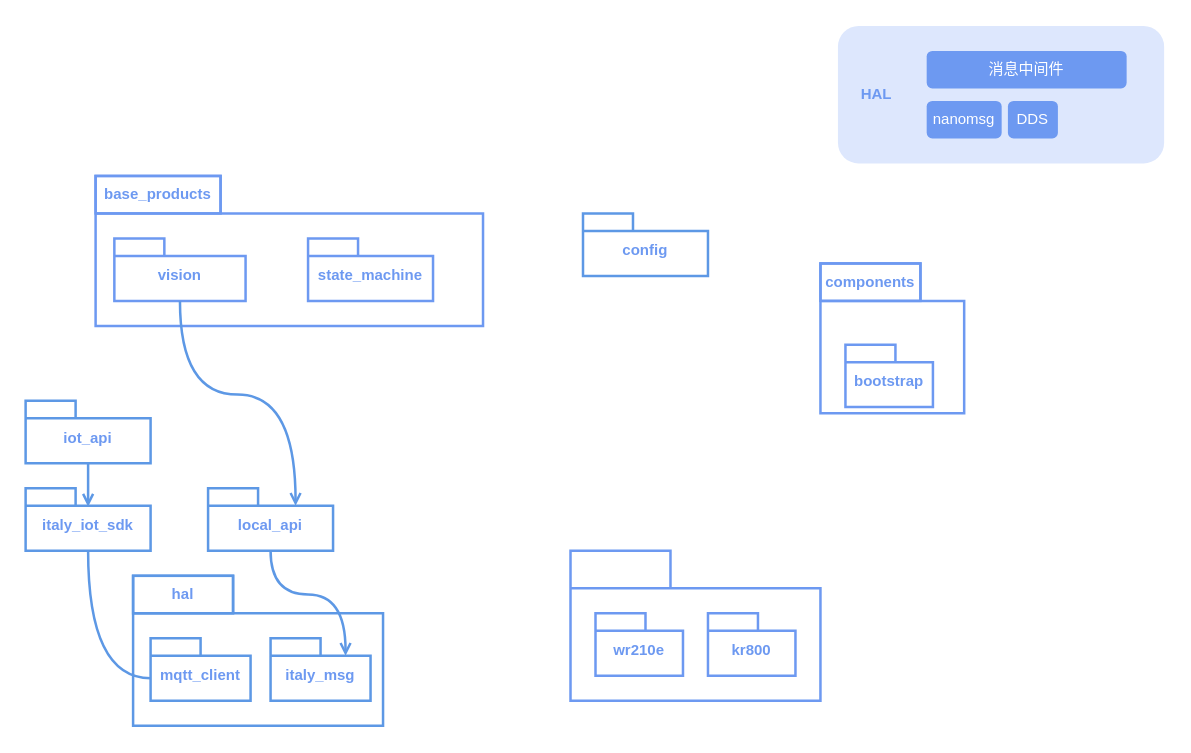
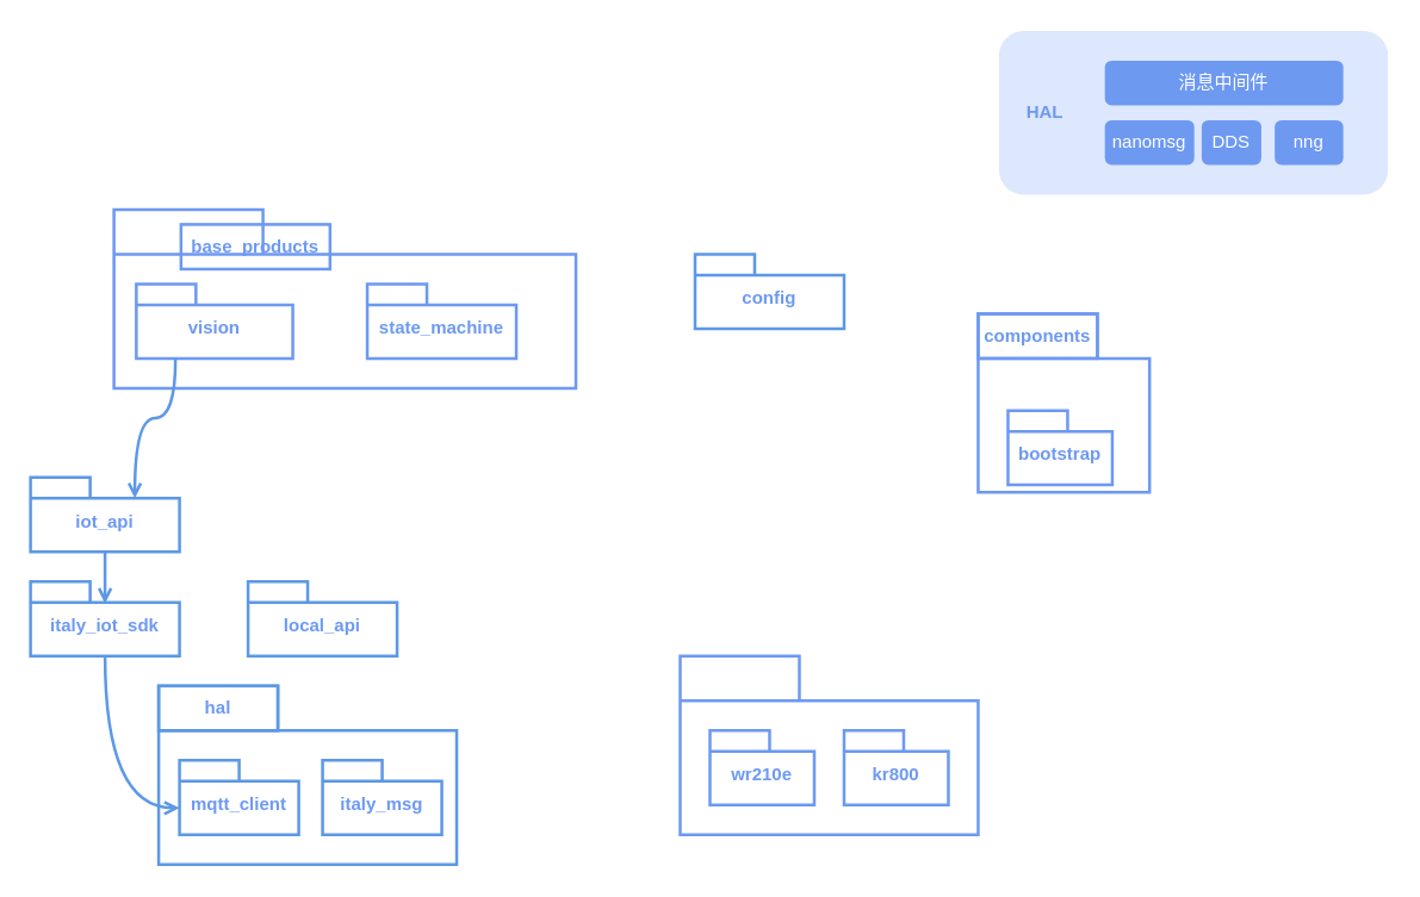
  <mxCell id="0" />
  <mxCell id="1" parent="0" />
  <mxCell id="2" value="" style="shape=folder;fontStyle=1;spacingTop=10;tabWidth=100;tabHeight=30;tabPosition=left;html=1;whiteSpace=wrap;strokeColor=#6d99f1;strokeWidth=2;fontColor=#6d99f1;" vertex="1" parent="1"><mxGeometry x="76" y="140" width="310" height="120" as="geometry" /></mxCell>
- <mxCell id="3" value="&lt;b&gt;base_products&lt;/b&gt;" style="text;html=1;strokeColor=#6d99f1;fillColor=none;align=center;verticalAlign=middle;whiteSpace=wrap;rounded=0;strokeWidth=2;fontColor=#6d99f1;" vertex="1" parent="1"><mxGeometry x="76" y="140" width="100" height="30" as="geometry" /></mxCell>
+ <mxCell id="3" value="&lt;b&gt;base_products&lt;/b&gt;" style="text;html=1;strokeColor=#6d99f1;fillColor=none;align=center;verticalAlign=middle;whiteSpace=wrap;rounded=0;strokeWidth=2;fontColor=#6d99f1;" vertex="1" parent="1"><mxGeometry x="121" y="150" width="100" height="30" as="geometry" /></mxCell>
  <mxCell id="4" value="state_machine" style="shape=folder;fontStyle=1;spacingTop=10;tabWidth=40;tabHeight=14;tabPosition=left;html=1;whiteSpace=wrap;strokeColor=#6d99f1;strokeWidth=2;fontColor=#6d99f1;" vertex="1" parent="1"><mxGeometry x="246" y="190" width="100" height="50" as="geometry" /></mxCell>
  <mxCell id="5" value="vision" style="shape=folder;fontStyle=1;spacingTop=10;tabWidth=40;tabHeight=14;tabPosition=left;html=1;whiteSpace=wrap;strokeColor=#6d99f1;strokeWidth=2;fontColor=#6d99f1;" vertex="1" parent="1"><mxGeometry x="91" y="190" width="105" height="50" as="geometry" /></mxCell>
  <mxCell id="6" value="" style="shape=folder;fontStyle=1;spacingTop=10;tabWidth=80;tabHeight=30;tabPosition=left;html=1;whiteSpace=wrap;strokeColor=#6d99f1;strokeWidth=2;fontColor=#6d99f1;" vertex="1" parent="1"><mxGeometry x="456" y="440" width="200" height="120" as="geometry" /></mxCell>
  <mxCell id="7" value="wr210e" style="shape=folder;fontStyle=1;spacingTop=10;tabWidth=40;tabHeight=14;tabPosition=left;html=1;whiteSpace=wrap;strokeColor=#6d99f1;strokeWidth=2;fontColor=#6d99f1;" vertex="1" parent="1"><mxGeometry x="476" y="490" width="70" height="50" as="geometry" /></mxCell>
  <mxCell id="8" value="kr800" style="shape=folder;fontStyle=1;spacingTop=10;tabWidth=40;tabHeight=14;tabPosition=left;html=1;whiteSpace=wrap;strokeColor=#6d99f1;strokeWidth=2;fontColor=#6d99f1;" vertex="1" parent="1"><mxGeometry x="566" y="490" width="70" height="50" as="geometry" /></mxCell>
  <mxCell id="9" value="italy_iot_sdk" style="shape=folder;fontStyle=1;spacingTop=10;tabWidth=40;tabHeight=14;tabPosition=left;html=1;whiteSpace=wrap;strokeColor=#5d98e5;strokeWidth=2;fontColor=#6d99f1;" vertex="1" parent="1"><mxGeometry x="20" y="390" width="100" height="50" as="geometry" /></mxCell>
  <mxCell id="10" value="iot_api" style="shape=folder;fontStyle=1;spacingTop=10;tabWidth=40;tabHeight=14;tabPosition=left;html=1;whiteSpace=wrap;strokeColor=#5d98e5;strokeWidth=2;fontColor=#6d99f1;" vertex="1" parent="1"><mxGeometry x="20" y="320" width="100" height="50" as="geometry" /></mxCell>
  <mxCell id="11" value="local_api" style="shape=folder;fontStyle=1;spacingTop=10;tabWidth=40;tabHeight=14;tabPosition=left;html=1;whiteSpace=wrap;strokeColor=#5d98e5;strokeWidth=2;fontColor=#6d99f1;" vertex="1" parent="1"><mxGeometry x="166" y="390" width="100" height="50" as="geometry" /></mxCell>
  <mxCell id="12" value="" style="shape=folder;fontStyle=1;spacingTop=10;tabWidth=80;tabHeight=30;tabPosition=left;html=1;whiteSpace=wrap;strokeColor=#5d98e5;strokeWidth=2;fontColor=#6d99f1;" vertex="1" parent="1"><mxGeometry x="106" y="460" width="200" height="120" as="geometry" /></mxCell>
  <mxCell id="13" value="&lt;b&gt;hal&lt;/b&gt;" style="text;html=1;strokeColor=#5d98e5;fillColor=none;align=center;verticalAlign=middle;whiteSpace=wrap;rounded=0;strokeWidth=2;fontColor=#6d99f1;" vertex="1" parent="1"><mxGeometry x="106" y="460" width="80" height="30" as="geometry" /></mxCell>
  <mxCell id="14" value="mqtt_client" style="shape=folder;fontStyle=1;spacingTop=10;tabWidth=40;tabHeight=14;tabPosition=left;html=1;whiteSpace=wrap;strokeColor=#5d98e5;strokeWidth=2;fontColor=#6d99f1;" vertex="1" parent="1"><mxGeometry x="120" y="510" width="80" height="50" as="geometry" /></mxCell>
  <mxCell id="15" value="italy_msg" style="shape=folder;fontStyle=1;spacingTop=10;tabWidth=40;tabHeight=14;tabPosition=left;html=1;whiteSpace=wrap;strokeColor=#5d98e5;strokeWidth=2;fontColor=#6d99f1;" vertex="1" parent="1"><mxGeometry x="216" y="510" width="80" height="50" as="geometry" /></mxCell>
  <mxCell id="16" style="edgeStyle=orthogonalEdgeStyle;rounded=0;orthogonalLoop=1;jettySize=auto;html=1;entryX=0.5;entryY=0.293;entryDx=0;entryDy=0;entryPerimeter=0;endArrow=open;endFill=0;strokeColor=#5d98e5;strokeWidth=2;fontColor=#6d99f1;" edge="1" parent="1" source="10" target="9"><mxGeometry relative="1" as="geometry" /></mxCell>
- <mxCell id="17" style="edgeStyle=orthogonalEdgeStyle;rounded=0;orthogonalLoop=1;jettySize=auto;html=1;entryX=0;entryY=0;entryDx=60;entryDy=14;entryPerimeter=0;endArrow=open;endFill=0;strokeColor=#5d98e5;strokeWidth=2;fontColor=#6d99f1;curved=1;" edge="1" parent="1" source="11" target="15"><mxGeometry relative="1" as="geometry" /></mxCell>
  <mxCell id="18" value="" style="rounded=1;whiteSpace=wrap;html=1;fillColor=#dde7fd;strokeColor=none;" vertex="1" parent="1"><mxGeometry x="670" y="20" width="261" height="110" as="geometry" /></mxCell>
  <mxCell id="19" value="消息中间件" style="rounded=1;whiteSpace=wrap;html=1;strokeColor=none;fillColor=#6d99f1;fontColor=#ffffff;" vertex="1" parent="1"><mxGeometry x="741" y="40" width="160" height="30" as="geometry" /></mxCell>
  <mxCell id="20" value="nanomsg" style="rounded=1;whiteSpace=wrap;html=1;strokeColor=none;fillColor=#6d99f1;fontColor=#ffffff;" vertex="1" parent="1"><mxGeometry x="741" y="80" width="60" height="30" as="geometry" /></mxCell>
  <mxCell id="21" value="DDS" style="rounded=1;whiteSpace=wrap;html=1;strokeColor=none;fillColor=#6d99f1;fontColor=#ffffff;" vertex="1" parent="1"><mxGeometry x="806" y="80" width="40" height="30" as="geometry" /></mxCell>
  <mxCell id="22" value="HAL" style="text;html=1;strokeColor=none;fillColor=none;align=center;verticalAlign=middle;whiteSpace=wrap;rounded=0;fontColor=#6d99f1;fontStyle=1" vertex="1" parent="1"><mxGeometry x="666" y="60" width="70" height="30" as="geometry" /></mxCell>
+ <mxCell id="23" value="nng" style="rounded=1;whiteSpace=wrap;html=1;strokeColor=none;fillColor=#6d99f1;fontColor=#ffffff;" vertex="1" parent="1"><mxGeometry x="855" y="80" width="46" height="30" as="geometry" /></mxCell>
  <mxCell id="24" value="" style="shape=folder;fontStyle=1;spacingTop=10;tabWidth=80;tabHeight=30;tabPosition=left;html=1;whiteSpace=wrap;strokeColor=#6d99f1;strokeWidth=2;fontColor=#6d99f1;" vertex="1" parent="1"><mxGeometry x="656" y="210" width="115" height="120" as="geometry" /></mxCell>
  <mxCell id="25" value="&lt;b&gt;components&lt;/b&gt;" style="text;html=1;strokeColor=#6d99f1;fillColor=none;align=center;verticalAlign=middle;whiteSpace=wrap;rounded=0;strokeWidth=2;fontColor=#6d99f1;" vertex="1" parent="1"><mxGeometry x="656" y="210" width="80" height="30" as="geometry" /></mxCell>
  <mxCell id="26" value="bootstrap" style="shape=folder;fontStyle=1;spacingTop=10;tabWidth=40;tabHeight=14;tabPosition=left;html=1;whiteSpace=wrap;strokeColor=#6d99f1;strokeWidth=2;fontColor=#6d99f1;" vertex="1" parent="1"><mxGeometry x="676" y="275" width="70" height="50" as="geometry" /></mxCell>
  <mxCell id="27" value="config" style="shape=folder;fontStyle=1;spacingTop=10;tabWidth=40;tabHeight=14;tabPosition=left;html=1;whiteSpace=wrap;strokeColor=#5d98e5;strokeWidth=2;fontColor=#6d99f1;" vertex="1" parent="1"><mxGeometry x="466" y="170" width="100" height="50" as="geometry" /></mxCell>
- <mxCell id="29" style="edgeStyle=orthogonalEdgeStyle;rounded=0;orthogonalLoop=1;jettySize=auto;html=1;exitX=0.5;exitY=1;exitDx=0;exitDy=0;exitPerimeter=0;entryX=0;entryY=0;entryDx=70;entryDy=14;entryPerimeter=0;curved=1;strokeWidth=2;endArrow=open;strokeColor=#5d98e5;fontColor=#6d99f1;endFill=0;" edge="1" parent="1" source="5" target="11"><mxGeometry relative="1" as="geometry" /></mxCell>
- <mxCell id="30" style="edgeStyle=orthogonalEdgeStyle;rounded=0;orthogonalLoop=1;jettySize=auto;html=1;entryX=0;entryY=0;entryDx=0;entryDy=32;entryPerimeter=0;curved=1;strokeWidth=2;endArrow=none;strokeColor=#5d98e5;fontColor=#6d99f1;endFill=0;" edge="1" parent="1" source="9" target="14"><mxGeometry relative="1" as="geometry" /></mxCell>
+ <mxCell id="28" style="edgeStyle=orthogonalEdgeStyle;rounded=0;orthogonalLoop=1;jettySize=auto;html=1;exitX=0.25;exitY=1;exitDx=0;exitDy=0;exitPerimeter=0;entryX=0;entryY=0;entryDx=70;entryDy=14;entryPerimeter=0;curved=1;strokeWidth=2;endArrow=open;strokeColor=#5d98e5;fontColor=#6d99f1;endFill=0;" edge="1" parent="1" source="5" target="10"><mxGeometry relative="1" as="geometry" /></mxCell>
+ <mxCell id="30" style="edgeStyle=orthogonalEdgeStyle;rounded=0;orthogonalLoop=1;jettySize=auto;html=1;entryX=0;entryY=0;entryDx=0;entryDy=32;entryPerimeter=0;curved=1;strokeWidth=2;endArrow=open;strokeColor=#5d98e5;fontColor=#6d99f1;endFill=0;" edge="1" parent="1" source="9" target="14"><mxGeometry relative="1" as="geometry" /></mxCell>
